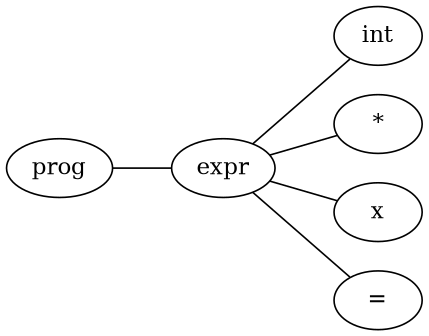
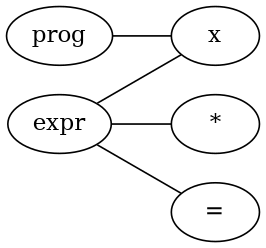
  graph {
    rankdir=LR
    n1 [label=prog]
    n2 [label=expr]
-   n3 [label=int]
    n4 [label="*"]
    n5 [label=x]
    n6 [label="="]
-   n1 -- n2
-   n2 -- n3
+   n1 -- n5
    n2 -- n4
    n2 -- n5
    n2 -- n6
  }
